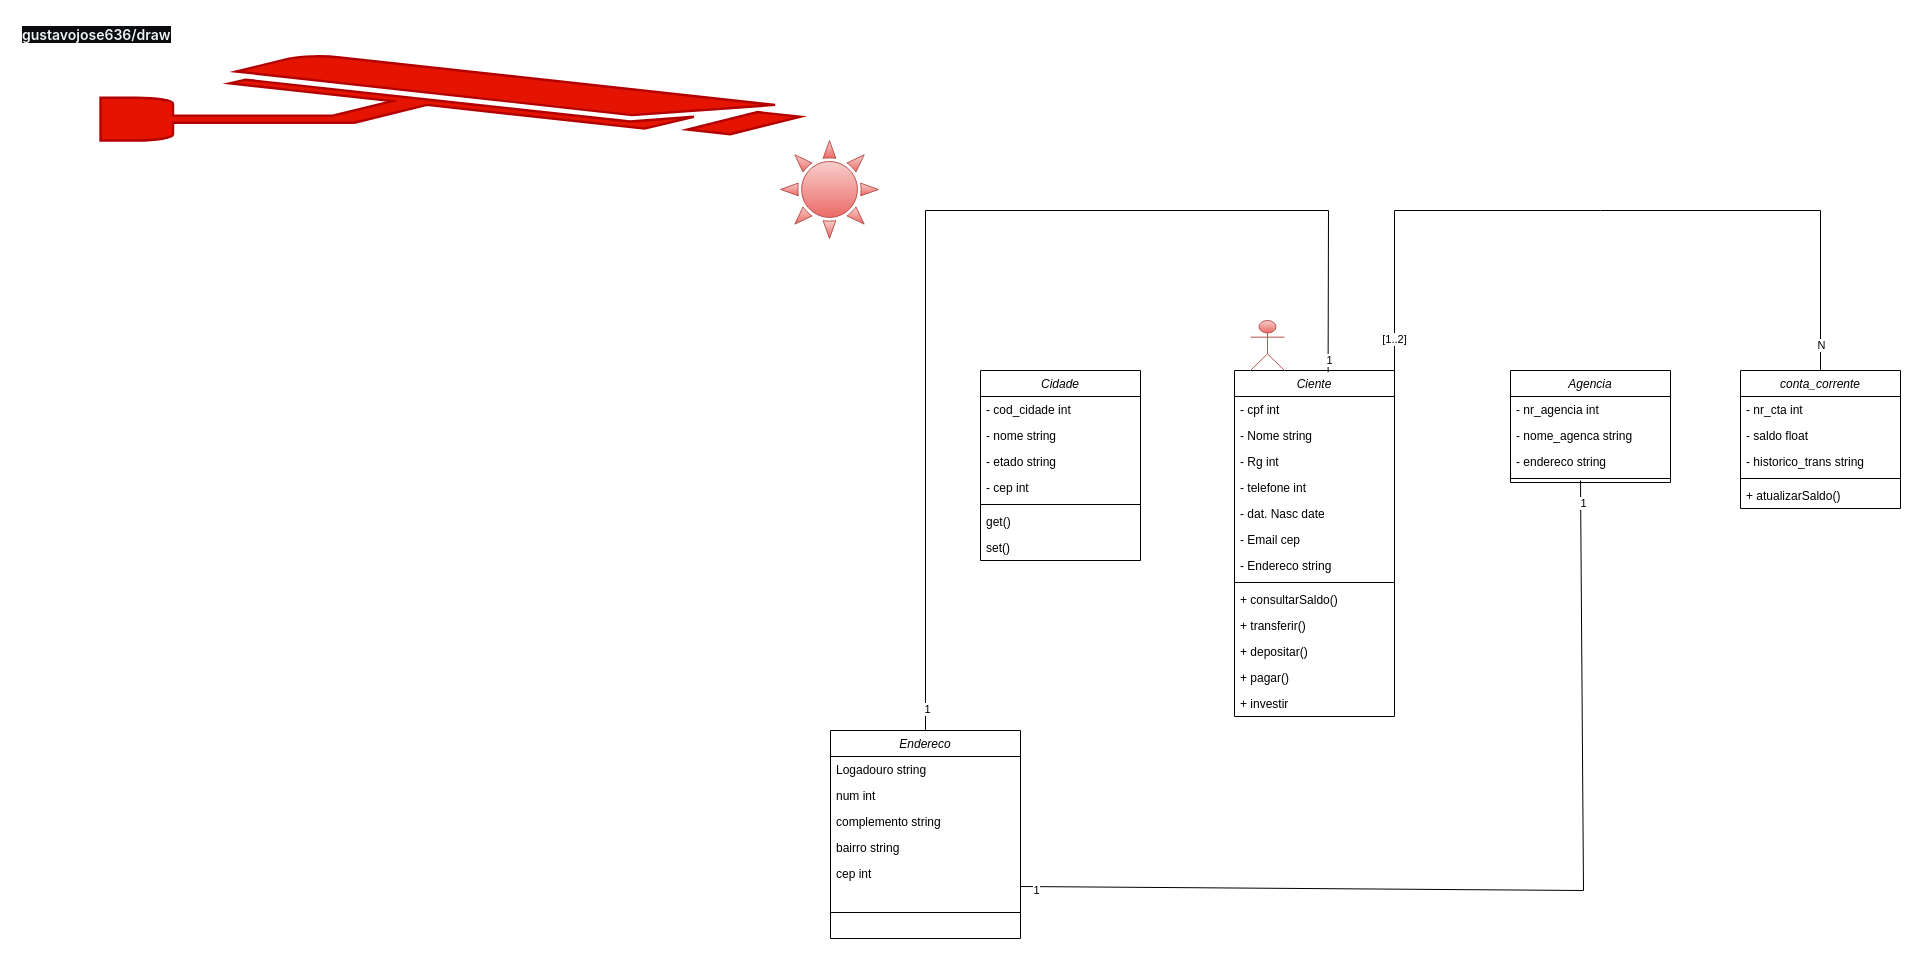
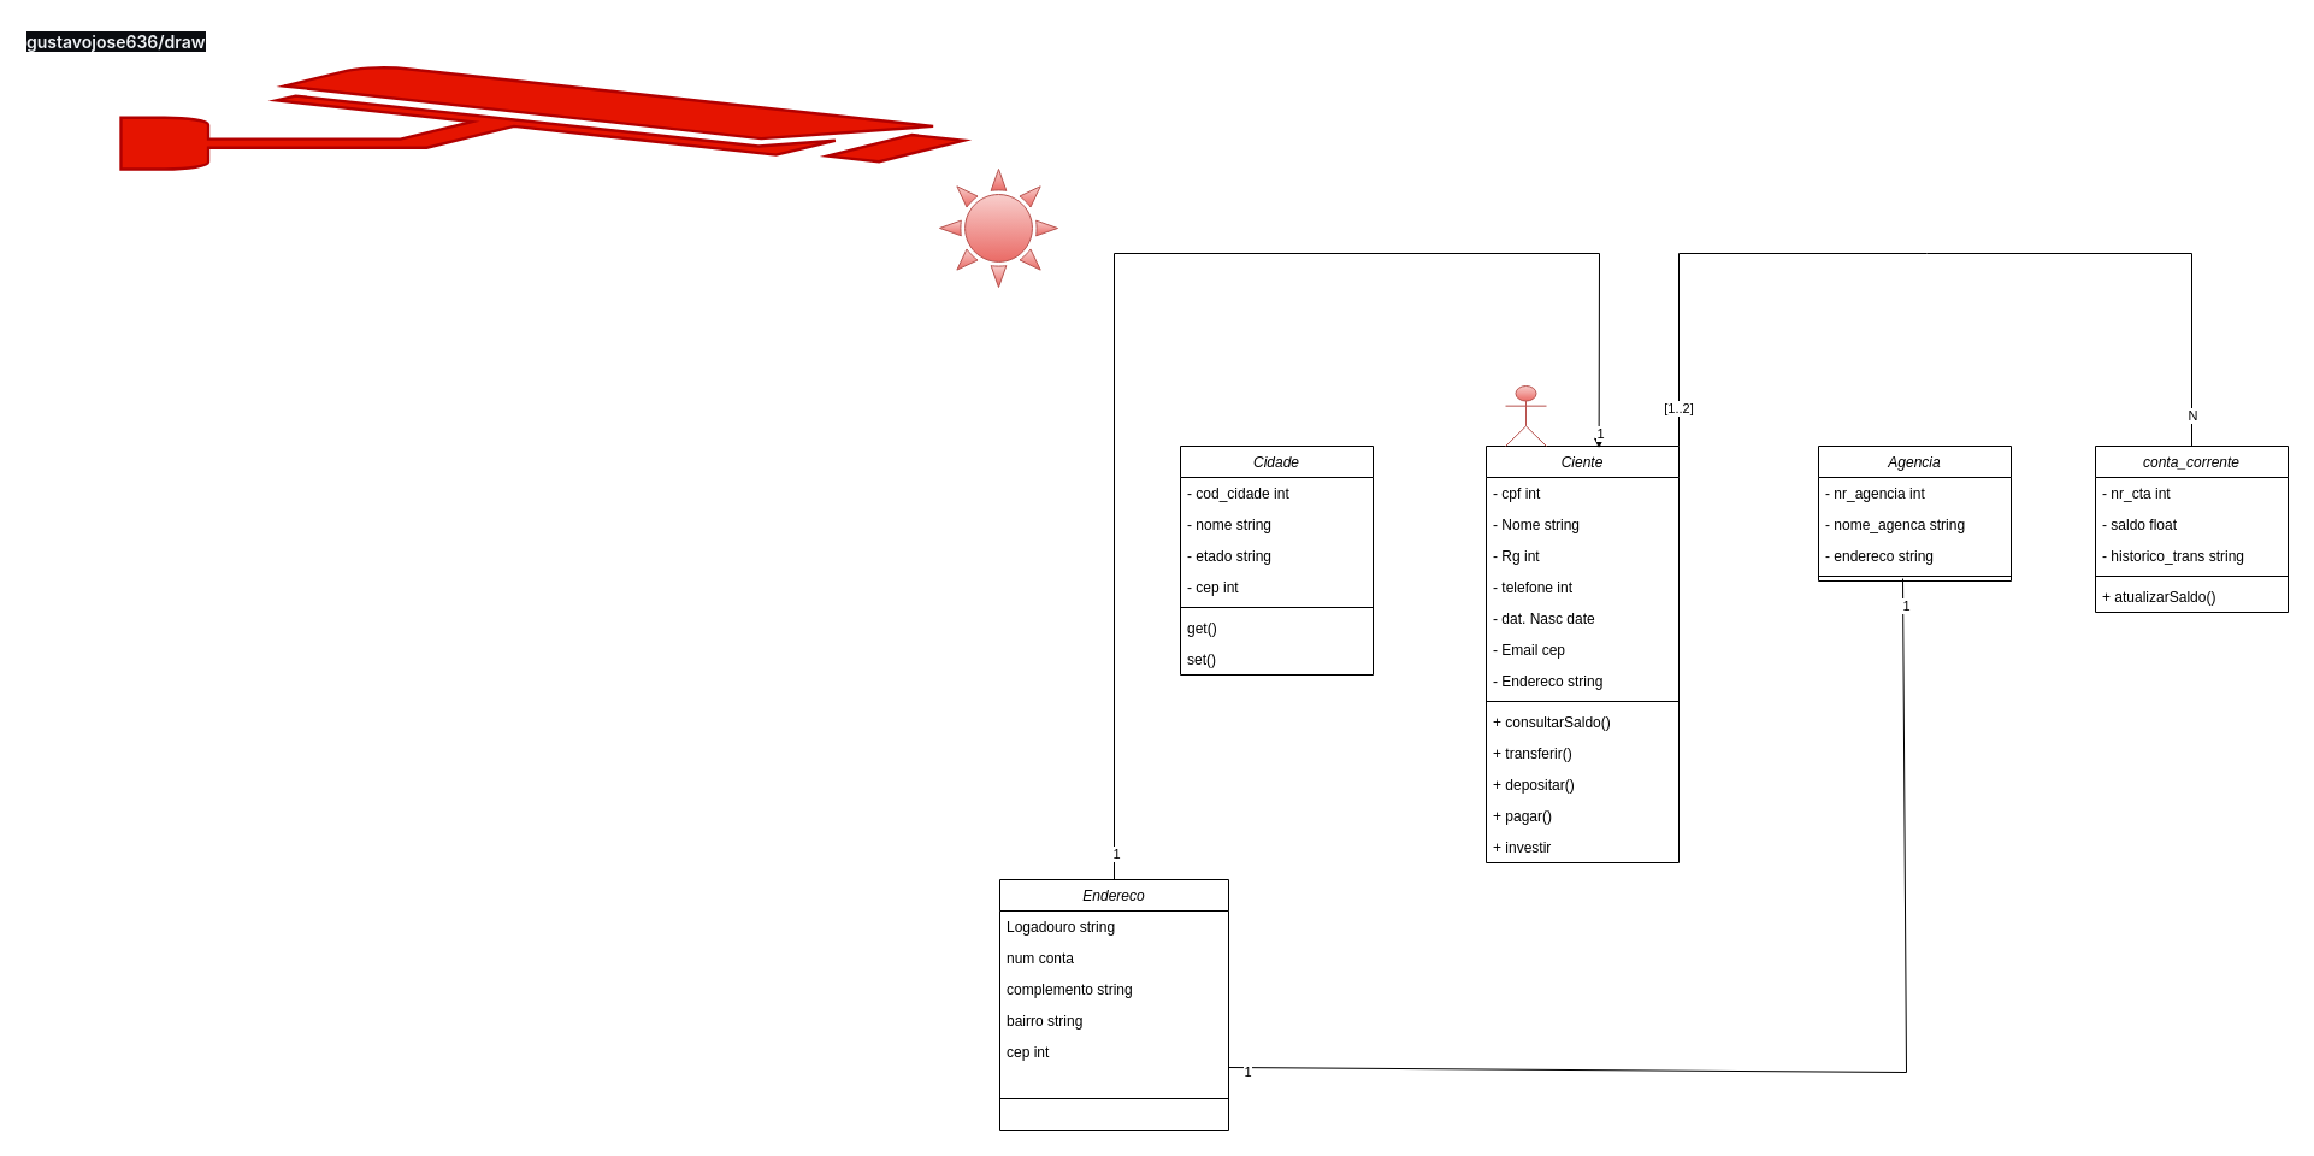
  <mxCell id="0" />
  <mxCell id="1" parent="0" />
  <mxCell id="2" value="Ciente" style="swimlane;fontStyle=2;align=center;verticalAlign=top;childLayout=stackLayout;horizontal=1;startSize=26;horizontalStack=0;resizeParent=1;resizeLast=0;collapsible=1;marginBottom=0;rounded=0;shadow=0;strokeWidth=1;" parent="1" vertex="1"><mxGeometry x="1234" y="370" width="160" height="346" as="geometry"><mxRectangle x="130" y="380" width="160" height="26" as="alternateBounds" /></mxGeometry></mxCell>
  <mxCell id="3" value="- cpf int" style="text;align=left;verticalAlign=top;spacingLeft=4;spacingRight=4;overflow=hidden;rotatable=0;points=[[0,0.5],[1,0.5]];portConstraint=eastwest;" parent="2" vertex="1"><mxGeometry y="26" width="160" height="26" as="geometry" /></mxCell>
  <mxCell id="4" value="- Nome string" style="text;align=left;verticalAlign=top;spacingLeft=4;spacingRight=4;overflow=hidden;rotatable=0;points=[[0,0.5],[1,0.5]];portConstraint=eastwest;rounded=0;shadow=0;html=0;" parent="2" vertex="1"><mxGeometry y="52" width="160" height="26" as="geometry" /></mxCell>
  <mxCell id="5" value="- Rg int" style="text;align=left;verticalAlign=top;spacingLeft=4;spacingRight=4;overflow=hidden;rotatable=0;points=[[0,0.5],[1,0.5]];portConstraint=eastwest;rounded=0;shadow=0;html=0;" parent="2" vertex="1"><mxGeometry y="78" width="160" height="26" as="geometry" /></mxCell>
  <mxCell id="6" value="- telefone int" style="text;align=left;verticalAlign=top;spacingLeft=4;spacingRight=4;overflow=hidden;rotatable=0;points=[[0,0.5],[1,0.5]];portConstraint=eastwest;rounded=0;shadow=0;html=0;" parent="2" vertex="1"><mxGeometry y="104" width="160" height="26" as="geometry" /></mxCell>
  <mxCell id="7" value="- dat. Nasc date" style="text;align=left;verticalAlign=top;spacingLeft=4;spacingRight=4;overflow=hidden;rotatable=0;points=[[0,0.5],[1,0.5]];portConstraint=eastwest;rounded=0;shadow=0;html=0;" parent="2" vertex="1"><mxGeometry y="130" width="160" height="26" as="geometry" /></mxCell>
  <mxCell id="8" value="- Email cep" style="text;align=left;verticalAlign=top;spacingLeft=4;spacingRight=4;overflow=hidden;rotatable=0;points=[[0,0.5],[1,0.5]];portConstraint=eastwest;rounded=0;shadow=0;html=0;" parent="2" vertex="1"><mxGeometry y="156" width="160" height="26" as="geometry" /></mxCell>
  <mxCell id="9" value="- Endereco string" style="text;align=left;verticalAlign=top;spacingLeft=4;spacingRight=4;overflow=hidden;rotatable=0;points=[[0,0.5],[1,0.5]];portConstraint=eastwest;rounded=0;shadow=0;html=0;" parent="2" vertex="1"><mxGeometry y="182" width="160" height="26" as="geometry" /></mxCell>
  <mxCell id="10" value="" style="line;html=1;strokeWidth=1;align=left;verticalAlign=middle;spacingTop=-1;spacingLeft=3;spacingRight=3;rotatable=0;labelPosition=right;points=[];portConstraint=eastwest;" parent="2" vertex="1"><mxGeometry y="208" width="160" height="8" as="geometry" /></mxCell>
  <mxCell id="11" value="+ consultarSaldo()" style="text;align=left;verticalAlign=top;spacingLeft=4;spacingRight=4;overflow=hidden;rotatable=0;points=[[0,0.5],[1,0.5]];portConstraint=eastwest;" parent="2" vertex="1"><mxGeometry y="216" width="160" height="26" as="geometry" /></mxCell>
  <mxCell id="12" value="+ transferir()" style="text;align=left;verticalAlign=top;spacingLeft=4;spacingRight=4;overflow=hidden;rotatable=0;points=[[0,0.5],[1,0.5]];portConstraint=eastwest;" parent="2" vertex="1"><mxGeometry y="242" width="160" height="26" as="geometry" /></mxCell>
  <mxCell id="13" value="+ depositar()" style="text;align=left;verticalAlign=top;spacingLeft=4;spacingRight=4;overflow=hidden;rotatable=0;points=[[0,0.5],[1,0.5]];portConstraint=eastwest;" parent="2" vertex="1"><mxGeometry y="268" width="160" height="26" as="geometry" /></mxCell>
  <mxCell id="14" value="+ pagar()" style="text;align=left;verticalAlign=top;spacingLeft=4;spacingRight=4;overflow=hidden;rotatable=0;points=[[0,0.5],[1,0.5]];portConstraint=eastwest;" parent="2" vertex="1"><mxGeometry y="294" width="160" height="26" as="geometry" /></mxCell>
  <mxCell id="15" value="+ investir" style="text;align=left;verticalAlign=top;spacingLeft=4;spacingRight=4;overflow=hidden;rotatable=0;points=[[0,0.5],[1,0.5]];portConstraint=eastwest;" parent="2" vertex="1"><mxGeometry y="320" width="160" height="26" as="geometry" /></mxCell>
  <mxCell id="16" value="Cidade" style="swimlane;fontStyle=2;align=center;verticalAlign=top;childLayout=stackLayout;horizontal=1;startSize=26;horizontalStack=0;resizeParent=1;resizeLast=0;collapsible=1;marginBottom=0;rounded=0;shadow=0;strokeWidth=1;" parent="1" vertex="1"><mxGeometry y="370" width="160" height="190" as="geometry" x="980"><mxRectangle x="330" y="360" width="170" height="26" as="alternateBounds" /></mxGeometry></mxCell>
  <mxCell id="17" value="- cod_cidade int&#10;" style="text;align=left;verticalAlign=top;spacingLeft=4;spacingRight=4;overflow=hidden;rotatable=0;points=[[0,0.5],[1,0.5]];portConstraint=eastwest;" parent="16" vertex="1"><mxGeometry y="26" width="160" height="26" as="geometry" /></mxCell>
  <mxCell id="18" value="- nome string" style="text;align=left;verticalAlign=top;spacingLeft=4;spacingRight=4;overflow=hidden;rotatable=0;points=[[0,0.5],[1,0.5]];portConstraint=eastwest;" parent="16" vertex="1"><mxGeometry y="52" width="160" height="26" as="geometry" /></mxCell>
  <mxCell id="19" value="- etado string" style="text;align=left;verticalAlign=top;spacingLeft=4;spacingRight=4;overflow=hidden;rotatable=0;points=[[0,0.5],[1,0.5]];portConstraint=eastwest;" parent="16" vertex="1"><mxGeometry y="78" width="160" height="26" as="geometry" /></mxCell>
  <mxCell id="20" value="- cep int" style="text;align=left;verticalAlign=top;spacingLeft=4;spacingRight=4;overflow=hidden;rotatable=0;points=[[0,0.5],[1,0.5]];portConstraint=eastwest;" parent="16" vertex="1"><mxGeometry y="104" width="160" height="26" as="geometry" /></mxCell>
  <mxCell id="21" value="" style="line;html=1;strokeWidth=1;align=left;verticalAlign=middle;spacingTop=-1;spacingLeft=3;spacingRight=3;rotatable=0;labelPosition=right;points=[];portConstraint=eastwest;" parent="16" vertex="1"><mxGeometry y="130" width="160" height="8" as="geometry" /></mxCell>
  <mxCell id="22" value="get()" style="text;align=left;verticalAlign=top;spacingLeft=4;spacingRight=4;overflow=hidden;rotatable=0;points=[[0,0.5],[1,0.5]];portConstraint=eastwest;" parent="16" vertex="1"><mxGeometry y="138" width="160" height="26" as="geometry" /></mxCell>
  <mxCell id="23" value="set()" style="text;align=left;verticalAlign=top;spacingLeft=4;spacingRight=4;overflow=hidden;rotatable=0;points=[[0,0.5],[1,0.5]];portConstraint=eastwest;" parent="16" vertex="1"><mxGeometry y="164" width="160" height="26" as="geometry" /></mxCell>
  <mxCell id="24" value="Agencia" style="swimlane;fontStyle=2;align=center;verticalAlign=top;childLayout=stackLayout;horizontal=1;startSize=26;horizontalStack=0;resizeParent=1;resizeLast=0;collapsible=1;marginBottom=0;rounded=0;shadow=0;strokeWidth=1;" parent="1" vertex="1"><mxGeometry x="1510" y="370" width="160" height="112" as="geometry"><mxRectangle x="230" y="140" width="160" height="26" as="alternateBounds" /></mxGeometry></mxCell>
  <mxCell id="25" value="- nr_agencia int" style="text;align=left;verticalAlign=top;spacingLeft=4;spacingRight=4;overflow=hidden;rotatable=0;points=[[0,0.5],[1,0.5]];portConstraint=eastwest;" parent="24" vertex="1"><mxGeometry y="26" width="160" height="26" as="geometry" /></mxCell>
  <mxCell id="26" value="- nome_agenca string" style="text;align=left;verticalAlign=top;spacingLeft=4;spacingRight=4;overflow=hidden;rotatable=0;points=[[0,0.5],[1,0.5]];portConstraint=eastwest;" parent="24" vertex="1"><mxGeometry y="52" width="160" height="26" as="geometry" /></mxCell>
  <mxCell id="27" value="- endereco string" style="text;align=left;verticalAlign=top;spacingLeft=4;spacingRight=4;overflow=hidden;rotatable=0;points=[[0,0.5],[1,0.5]];portConstraint=eastwest;" parent="24" vertex="1"><mxGeometry y="78" width="160" height="26" as="geometry" /></mxCell>
  <mxCell id="28" value="" style="line;html=1;strokeWidth=1;align=left;verticalAlign=middle;spacingTop=-1;spacingLeft=3;spacingRight=3;rotatable=0;labelPosition=right;points=[];portConstraint=eastwest;" parent="24" vertex="1"><mxGeometry y="104" width="160" height="8" as="geometry" /></mxCell>
  <mxCell id="29" value="conta_corrente" style="swimlane;fontStyle=2;align=center;verticalAlign=top;childLayout=stackLayout;horizontal=1;startSize=26;horizontalStack=0;resizeParent=1;resizeLast=0;collapsible=1;marginBottom=0;rounded=0;shadow=0;strokeWidth=1;" parent="1" vertex="1"><mxGeometry x="1740" y="370" width="160" height="138" as="geometry"><mxRectangle x="230" y="140" width="160" height="26" as="alternateBounds" /></mxGeometry></mxCell>
  <mxCell id="30" value="- nr_cta int" style="text;align=left;verticalAlign=top;spacingLeft=4;spacingRight=4;overflow=hidden;rotatable=0;points=[[0,0.5],[1,0.5]];portConstraint=eastwest;" parent="29" vertex="1"><mxGeometry y="26" width="160" height="26" as="geometry" /></mxCell>
  <mxCell id="31" value="- saldo float" style="text;align=left;verticalAlign=top;spacingLeft=4;spacingRight=4;overflow=hidden;rotatable=0;points=[[0,0.5],[1,0.5]];portConstraint=eastwest;" parent="29" vertex="1"><mxGeometry y="52" width="160" height="26" as="geometry" /></mxCell>
  <mxCell id="32" value="- historico_trans string" style="text;align=left;verticalAlign=top;spacingLeft=4;spacingRight=4;overflow=hidden;rotatable=0;points=[[0,0.5],[1,0.5]];portConstraint=eastwest;" parent="29" vertex="1"><mxGeometry y="78" width="160" height="26" as="geometry" /></mxCell>
  <mxCell id="33" value="" style="line;html=1;strokeWidth=1;align=left;verticalAlign=middle;spacingTop=-1;spacingLeft=3;spacingRight=3;rotatable=0;labelPosition=right;points=[];portConstraint=eastwest;" parent="29" vertex="1"><mxGeometry y="104" width="160" height="8" as="geometry" /></mxCell>
  <mxCell id="34" value="+ atualizarSaldo()" style="text;align=left;verticalAlign=top;spacingLeft=4;spacingRight=4;overflow=hidden;rotatable=0;points=[[0,0.5],[1,0.5]];portConstraint=eastwest;" parent="29" vertex="1"><mxGeometry y="112" width="160" height="26" as="geometry" /></mxCell>
  <mxCell id="35" value="Endereco" style="swimlane;fontStyle=2;align=center;verticalAlign=top;childLayout=stackLayout;horizontal=1;startSize=26;horizontalStack=0;resizeParent=1;resizeLast=0;collapsible=1;marginBottom=0;rounded=0;shadow=0;strokeWidth=1;" parent="1" vertex="1"><mxGeometry x="830" y="730" width="190" height="208" as="geometry"><mxRectangle x="230" y="140" width="160" height="26" as="alternateBounds" /></mxGeometry></mxCell>
  <mxCell id="36" value="Logadouro string" style="text;align=left;verticalAlign=top;spacingLeft=4;spacingRight=4;overflow=hidden;rotatable=0;points=[[0,0.5],[1,0.5]];portConstraint=eastwest;" parent="35" vertex="1"><mxGeometry y="26" width="190" height="26" as="geometry" /></mxCell>
- <mxCell id="37" value="num int" style="text;align=left;verticalAlign=top;spacingLeft=4;spacingRight=4;overflow=hidden;rotatable=0;points=[[0,0.5],[1,0.5]];portConstraint=eastwest;" parent="35" vertex="1"><mxGeometry y="52" width="190" height="26" as="geometry" /></mxCell>
+ <mxCell id="37" value="num conta" style="text;align=left;verticalAlign=top;spacingLeft=4;spacingRight=4;overflow=hidden;rotatable=0;points=[[0,0.5],[1,0.5]];portConstraint=eastwest;" parent="35" vertex="1"><mxGeometry y="52" width="190" height="26" as="geometry" /></mxCell>
  <mxCell id="38" value="complemento string" style="text;align=left;verticalAlign=top;spacingLeft=4;spacingRight=4;overflow=hidden;rotatable=0;points=[[0,0.5],[1,0.5]];portConstraint=eastwest;" parent="35" vertex="1"><mxGeometry y="78" width="190" height="26" as="geometry" /></mxCell>
  <mxCell id="39" value="bairro string" style="text;align=left;verticalAlign=top;spacingLeft=4;spacingRight=4;overflow=hidden;rotatable=0;points=[[0,0.5],[1,0.5]];portConstraint=eastwest;" parent="35" vertex="1"><mxGeometry y="104" width="190" height="26" as="geometry" /></mxCell>
  <mxCell id="40" value="cep int" style="text;align=left;verticalAlign=top;spacingLeft=4;spacingRight=4;overflow=hidden;rotatable=0;points=[[0,0.5],[1,0.5]];portConstraint=eastwest;" parent="35" vertex="1"><mxGeometry y="130" width="190" height="26" as="geometry" /></mxCell>
  <mxCell id="41" value="" style="line;html=1;strokeWidth=1;align=left;verticalAlign=middle;spacingTop=-1;spacingLeft=3;spacingRight=3;rotatable=0;labelPosition=right;points=[];portConstraint=eastwest;" parent="35" vertex="1"><mxGeometry y="156" width="190" height="52" as="geometry" /></mxCell>
- <mxCell id="42" value="" style="endArrow=none;html=1;rounded=0;exitX=0.5;exitY=0;exitDx=0;exitDy=0;entryX=0.585;entryY=0.005;entryDx=0;entryDy=0;entryPerimeter=0;" parent="1" source="35" target="2" edge="1"><mxGeometry width="50" height="50" relative="1" as="geometry"><mxPoint x="1150" y="770" as="sourcePoint" /><mxPoint x="1330" y="360" as="targetPoint" /><Array as="points"><mxPoint x="925" y="210" /><mxPoint x="1328" y="210" /></Array></mxGeometry></mxCell>
+ <mxCell id="42" value="" style="endArrow=classic;html=1;rounded=0;exitX=0.5;exitY=0;exitDx=0;exitDy=0;entryX=0.585;entryY=0.005;entryDx=0;entryDy=0;entryPerimeter=0;" parent="1" source="35" target="2" edge="1"><mxGeometry width="50" height="50" relative="1" as="geometry"><mxPoint x="1150" y="770" as="sourcePoint" /><mxPoint x="1330" y="360" as="targetPoint" /><Array as="points"><mxPoint x="925" y="210" /><mxPoint x="1328" y="210" /></Array></mxGeometry></mxCell>
  <mxCell id="43" value="1" style="edgeLabel;html=1;align=center;verticalAlign=middle;resizable=0;points=[];" parent="42" vertex="1" connectable="0"><mxGeometry x="-0.959" y="-1" relative="1" as="geometry"><mxPoint as="offset" /></mxGeometry></mxCell>
  <mxCell id="44" value="1" style="edgeLabel;html=1;align=center;verticalAlign=middle;resizable=0;points=[];" parent="42" vertex="1" connectable="0"><mxGeometry x="0.977" y="1" relative="1" as="geometry"><mxPoint as="offset" /></mxGeometry></mxCell>
  <mxCell id="45" value="" style="endArrow=none;html=1;rounded=0;exitX=1;exitY=0.75;exitDx=0;exitDy=0;" parent="1" source="35" edge="1"><mxGeometry width="50" height="50" relative="1" as="geometry"><mxPoint x="1100" y="890" as="sourcePoint" /><mxPoint x="1580" y="480" as="targetPoint" /><Array as="points"><mxPoint x="1583" y="890" /></Array></mxGeometry></mxCell>
  <mxCell id="46" value="1" style="edgeLabel;html=1;align=center;verticalAlign=middle;resizable=0;points=[];" parent="45" vertex="1" connectable="0"><mxGeometry x="-0.967" y="-3" relative="1" as="geometry"><mxPoint as="offset" /></mxGeometry></mxCell>
  <mxCell id="47" value="1" style="edgeLabel;html=1;align=center;verticalAlign=middle;resizable=0;points=[];" parent="45" vertex="1" connectable="0"><mxGeometry x="0.955" y="-2" relative="1" as="geometry"><mxPoint as="offset" /></mxGeometry></mxCell>
  <mxCell id="48" value="" style="endArrow=none;html=1;rounded=0;entryX=0.5;entryY=0;entryDx=0;entryDy=0;exitX=1;exitY=0;exitDx=0;exitDy=0;" parent="1" source="2" target="29" edge="1"><mxGeometry width="50" height="50" relative="1" as="geometry"><mxPoint x="1740" y="410" as="sourcePoint" /><mxPoint x="1790" y="360" as="targetPoint" /><Array as="points"><mxPoint x="1394" y="210" /><mxPoint x="1600" y="210" /><mxPoint x="1820" y="210" /></Array></mxGeometry></mxCell>
  <mxCell id="49" value="[1..2]" style="edgeLabel;html=1;align=center;verticalAlign=middle;resizable=0;points=[];" parent="48" vertex="1" connectable="0"><mxGeometry x="-0.918" y="1" relative="1" as="geometry"><mxPoint as="offset" /></mxGeometry></mxCell>
  <mxCell id="50" value="N" style="edgeLabel;html=1;align=center;verticalAlign=middle;resizable=0;points=[];" parent="48" vertex="1" connectable="0"><mxGeometry x="0.931" relative="1" as="geometry"><mxPoint as="offset" /></mxGeometry></mxCell>
  <mxCell id="51" value="" style="shape=umlActor;verticalLabelPosition=bottom;verticalAlign=top;html=1;outlineConnect=0;fillColor=#f8cecc;strokeColor=#b85450;gradientColor=#ea6b66;" vertex="1" parent="1"><mxGeometry x="1250" y="320" width="34" height="50" as="geometry" /></mxCell>
  <mxCell id="52" value="" style="shape=mxgraph.signs.nature.sun_3;html=1;pointerEvents=1;fillColor=#f8cecc;strokeColor=#b85450;verticalLabelPosition=bottom;verticalAlign=top;align=center;sketch=0;gradientColor=#ea6b66;" vertex="1" parent="1"><mxGeometry x="780" y="140" width="98" height="98" as="geometry" /></mxCell>
  <mxCell id="53" value="" style="fontColor=#ffffff;verticalAlign=top;verticalLabelPosition=bottom;labelPosition=center;align=center;html=1;outlineConnect=0;fillColor=#e51400;strokeColor=#B20000;gradientDirection=north;strokeWidth=2;shape=mxgraph.networks.security_camera;" vertex="1" parent="1"><mxGeometry x="100" y="55" width="700" height="85" as="geometry" /></mxCell>
  <mxCell id="54" value="&lt;strong style=&quot;box-sizing: border-box; font-weight: 600; color: rgb(240, 243, 246); font-family: -apple-system, BlinkMacSystemFont, &amp;quot;Segoe UI&amp;quot;, Helvetica, Arial, sans-serif, &amp;quot;Apple Color Emoji&amp;quot;, &amp;quot;Segoe UI Emoji&amp;quot;; font-size: 14px; font-style: normal; font-variant-ligatures: normal; font-variant-caps: normal; letter-spacing: normal; orphans: 2; text-align: left; text-indent: 0px; text-transform: none; widows: 2; word-spacing: 0px; -webkit-text-stroke-width: 0px; background-color: rgb(10, 12, 16); text-decoration-thickness: initial; text-decoration-style: initial; text-decoration-color: initial;&quot;&gt;gustavojose636/draw&lt;/strong&gt;" style="text;whiteSpace=wrap;html=1;" vertex="1" parent="1"><mxGeometry x="20" y="20" width="170" height="40" as="geometry" /></mxCell>
